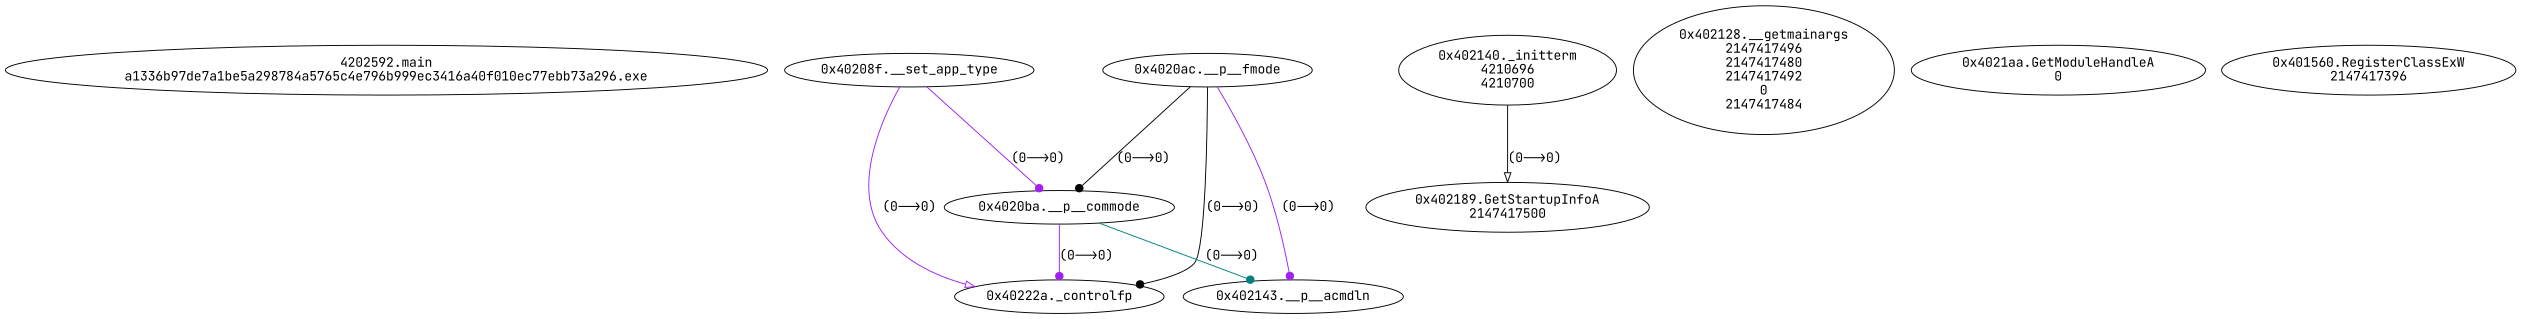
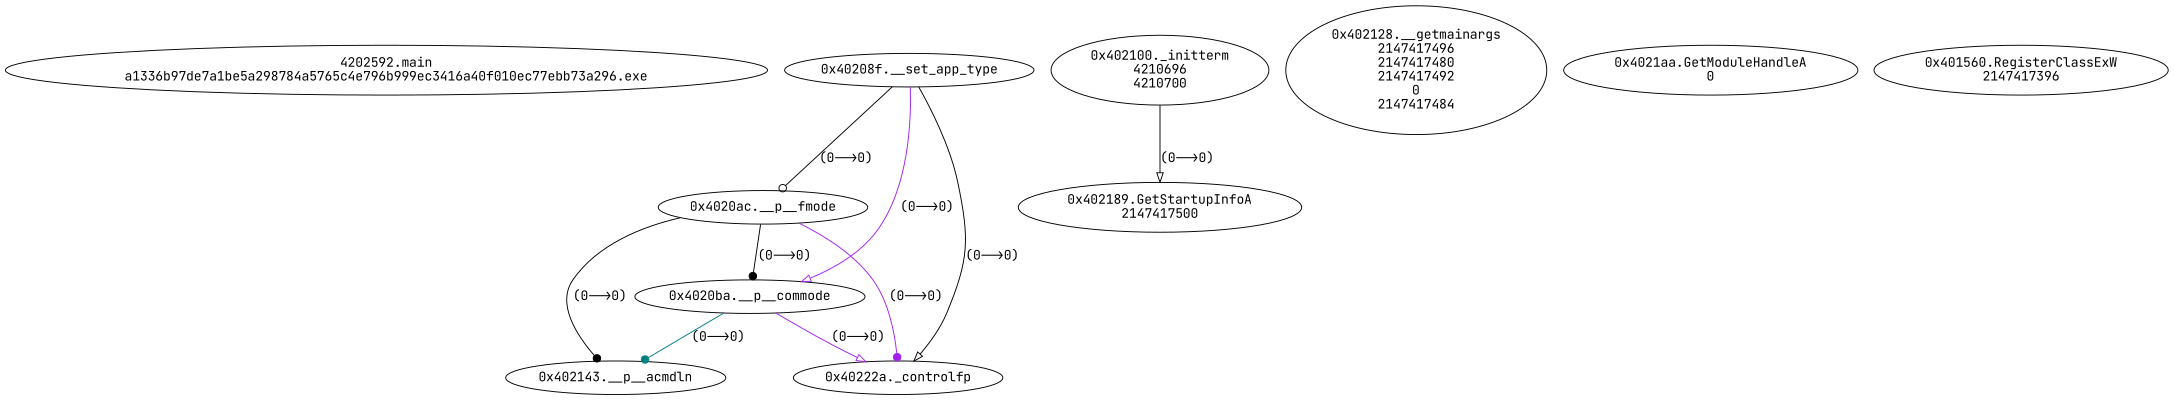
  digraph {
    fontname="JetBrains Mono"
    node [fontname="JetBrains Mono"]
    edge [arrowhead=dot color=black fontname="JetBrains Mono"]
    n1 [label="4202592.main\na1336b97de7a1be5a298784a5765c4e796b999ec3416a40f010ec77ebb73a296.exe"]
    n2 [label="0x40208f.__set_app_type\n"]
    n3 [label="0x4020ac.__p__fmode\n"]
    n4 [label="0x4020ba.__p__commode\n"]
    n5 [label="0x40222a._controlfp\n"]
    n6 [label="0x402143.__p__acmdln\n"]
-   n7 [label="0x402140._initterm\n4210696\n4210700"]
+   n7 [label="0x402100._initterm\n4210696\n4210700"]
    n8 [label="0x402189.GetStartupInfoA\n2147417500"]
    n9 [label="0x402128.__getmainargs\n2147417496\n2147417480\n2147417492\n0\n2147417484"]
    n10 [label="0x4021aa.GetModuleHandleA\n0"]
    n11 [label="0x401560.RegisterClassExW\n2147417396"]
-   n2 -> n4 [color=purple label="(0-->0)"]
-   n2 -> n5 [arrowhead=onormal color=purple label="(0-->0)"]
+   n2 -> n3 [arrowhead=odot label="(0-->0)"]
+   n2 -> n4 [arrowhead=onormal color=purple label="(0-->0)"]
+   n2 -> n5 [arrowhead=onormal label="(0-->0)"]
    n3 -> n4 [label="(0-->0)"]
-   n3 -> n5 [label="(0-->0)"]
-   n3 -> n6 [color=purple label="(0-->0)"]
-   n4 -> n5 [color=purple label="(0-->0)"]
+   n3 -> n5 [color=purple label="(0-->0)"]
+   n3 -> n6 [label="(0-->0)"]
+   n4 -> n5 [arrowhead=onormal color=purple label="(0-->0)"]
    n4 -> n6 [color=teal label="(0-->0)"]
    n7 -> n8 [arrowhead=onormal label="(0-->0)"]
  }
